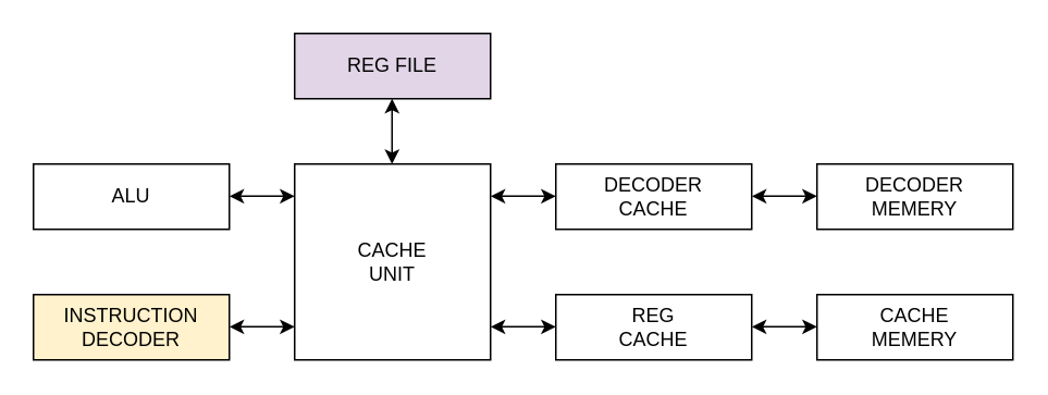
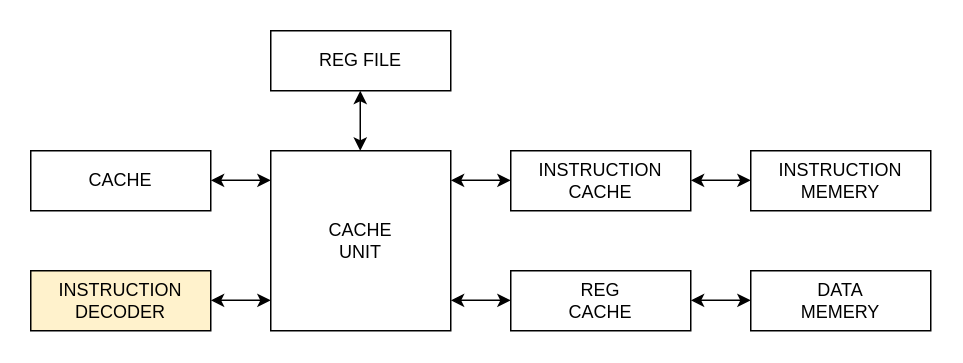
  <mxCell id="0" />
  <mxCell id="1" parent="0" />
  <mxCell id="2" value="CACHE&lt;div&gt;UNIT&lt;/div&gt;" style="rounded=0;whiteSpace=wrap;html=1;" vertex="1" parent="1"><mxGeometry x="180" y="100" width="120" height="120" as="geometry" /></mxCell>
- <mxCell id="3" value="ALU" style="rounded=0;whiteSpace=wrap;html=1;" vertex="1" parent="1"><mxGeometry x="20" y="100" width="120" height="40" as="geometry" /></mxCell>
- <mxCell id="4" value="DECODER&lt;div&gt;CACHE&lt;/div&gt;" style="rounded=0;whiteSpace=wrap;html=1;" vertex="1" parent="1"><mxGeometry x="340" y="100" width="120" height="40" as="geometry" /></mxCell>
+ <mxCell id="3" value="CACHE" style="rounded=0;whiteSpace=wrap;html=1;" vertex="1" parent="1"><mxGeometry x="20" y="100" width="120" height="40" as="geometry" /></mxCell>
+ <mxCell id="4" value="INSTRUCTION&lt;div&gt;CACHE&lt;/div&gt;" style="rounded=0;whiteSpace=wrap;html=1;" vertex="1" parent="1"><mxGeometry x="340" y="100" width="120" height="40" as="geometry" /></mxCell>
  <mxCell id="5" value="REG&lt;div&gt;CACHE&lt;/div&gt;" style="rounded=0;whiteSpace=wrap;html=1;" vertex="1" parent="1"><mxGeometry x="340" y="180" width="120" height="40" as="geometry" /></mxCell>
- <mxCell id="6" value="DECODER&lt;div&gt;MEMERY&lt;/div&gt;" style="rounded=0;whiteSpace=wrap;html=1;" vertex="1" parent="1"><mxGeometry x="500" y="100" width="120" height="40" as="geometry" /></mxCell>
- <mxCell id="7" value="CACHE&lt;div&gt;MEMERY&lt;/div&gt;" style="rounded=0;whiteSpace=wrap;html=1;" vertex="1" parent="1"><mxGeometry x="500" y="180" width="120" height="40" as="geometry" /></mxCell>
+ <mxCell id="6" value="INSTRUCTION&lt;div&gt;MEMERY&lt;/div&gt;" style="rounded=0;whiteSpace=wrap;html=1;" vertex="1" parent="1"><mxGeometry x="500" y="100" width="120" height="40" as="geometry" /></mxCell>
+ <mxCell id="7" value="DATA&lt;div&gt;MEMERY&lt;/div&gt;" style="rounded=0;whiteSpace=wrap;html=1;" vertex="1" parent="1"><mxGeometry x="500" y="180" width="120" height="40" as="geometry" /></mxCell>
  <mxCell id="8" value="INSTRUCTION&lt;div&gt;DECODER&lt;/div&gt;" style="rounded=0;whiteSpace=wrap;html=1;fillColor=#fff2cc;" vertex="1" parent="1"><mxGeometry x="20" y="180" width="120" height="40" as="geometry" /></mxCell>
  <mxCell id="9" value="" style="endArrow=classic;startArrow=classic;html=1;rounded=0;" edge="1" parent="1"><mxGeometry width="50" height="50" relative="1" as="geometry"><mxPoint x="140" y="119.71" as="sourcePoint" /><mxPoint x="180" y="119.71" as="targetPoint" /></mxGeometry></mxCell>
  <mxCell id="10" value="" style="endArrow=classic;startArrow=classic;html=1;rounded=0;" edge="1" parent="1"><mxGeometry width="50" height="50" relative="1" as="geometry"><mxPoint x="140" y="199.71" as="sourcePoint" /><mxPoint x="180" y="199.71" as="targetPoint" /></mxGeometry></mxCell>
  <mxCell id="11" value="" style="endArrow=classic;startArrow=classic;html=1;rounded=0;" edge="1" parent="1"><mxGeometry width="50" height="50" relative="1" as="geometry"><mxPoint x="300" y="119.71" as="sourcePoint" /><mxPoint x="340" y="119.71" as="targetPoint" /></mxGeometry></mxCell>
  <mxCell id="12" value="" style="endArrow=classic;startArrow=classic;html=1;rounded=0;" edge="1" parent="1"><mxGeometry width="50" height="50" relative="1" as="geometry"><mxPoint x="300" y="199.71" as="sourcePoint" /><mxPoint x="340" y="199.71" as="targetPoint" /></mxGeometry></mxCell>
  <mxCell id="13" value="" style="endArrow=classic;startArrow=classic;html=1;rounded=0;" edge="1" parent="1"><mxGeometry width="50" height="50" relative="1" as="geometry"><mxPoint x="460" y="199.71" as="sourcePoint" /><mxPoint x="500" y="199.71" as="targetPoint" /></mxGeometry></mxCell>
  <mxCell id="14" value="" style="endArrow=classic;startArrow=classic;html=1;rounded=0;" edge="1" parent="1"><mxGeometry width="50" height="50" relative="1" as="geometry"><mxPoint x="460" y="119.71" as="sourcePoint" /><mxPoint x="500" y="119.71" as="targetPoint" /></mxGeometry></mxCell>
- <mxCell id="15" value="REG FILE" style="rounded=0;whiteSpace=wrap;html=1;fillColor=#e1d5e7;" vertex="1" parent="1"><mxGeometry x="180" y="20" width="120" height="40" as="geometry" /></mxCell>
+ <mxCell id="15" value="REG FILE" style="rounded=0;whiteSpace=wrap;html=1;" vertex="1" parent="1"><mxGeometry x="180" y="20" width="120" height="40" as="geometry" /></mxCell>
  <mxCell id="16" value="" style="endArrow=classic;startArrow=classic;html=1;rounded=0;" edge="1" parent="1"><mxGeometry width="50" height="50" relative="1" as="geometry"><mxPoint x="239.67" y="100" as="sourcePoint" /><mxPoint x="239.67" y="60" as="targetPoint" /></mxGeometry></mxCell>
